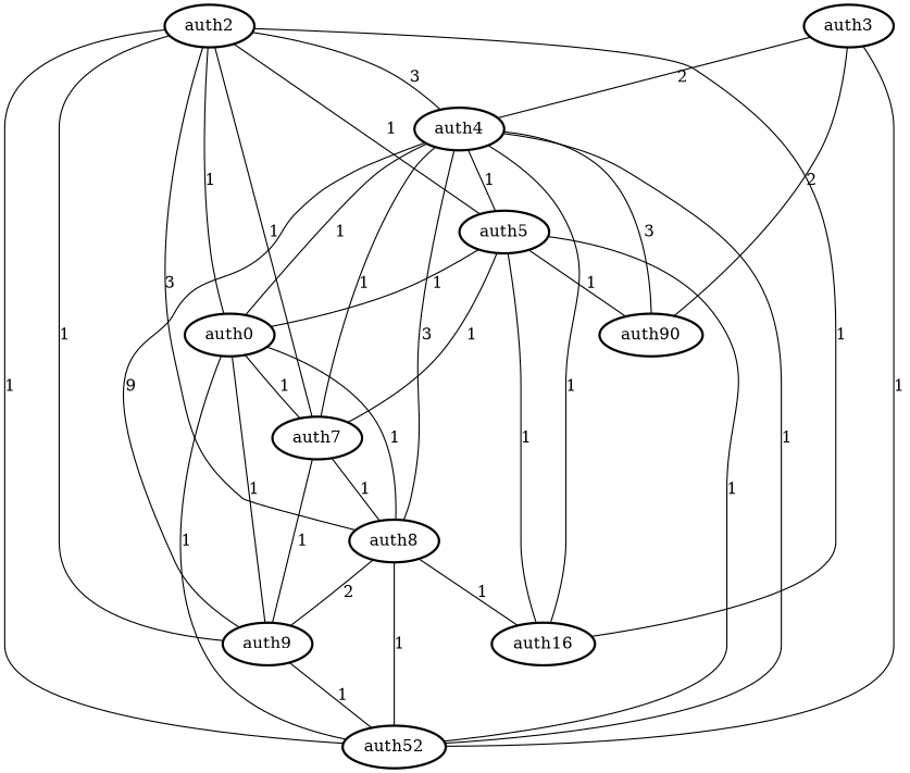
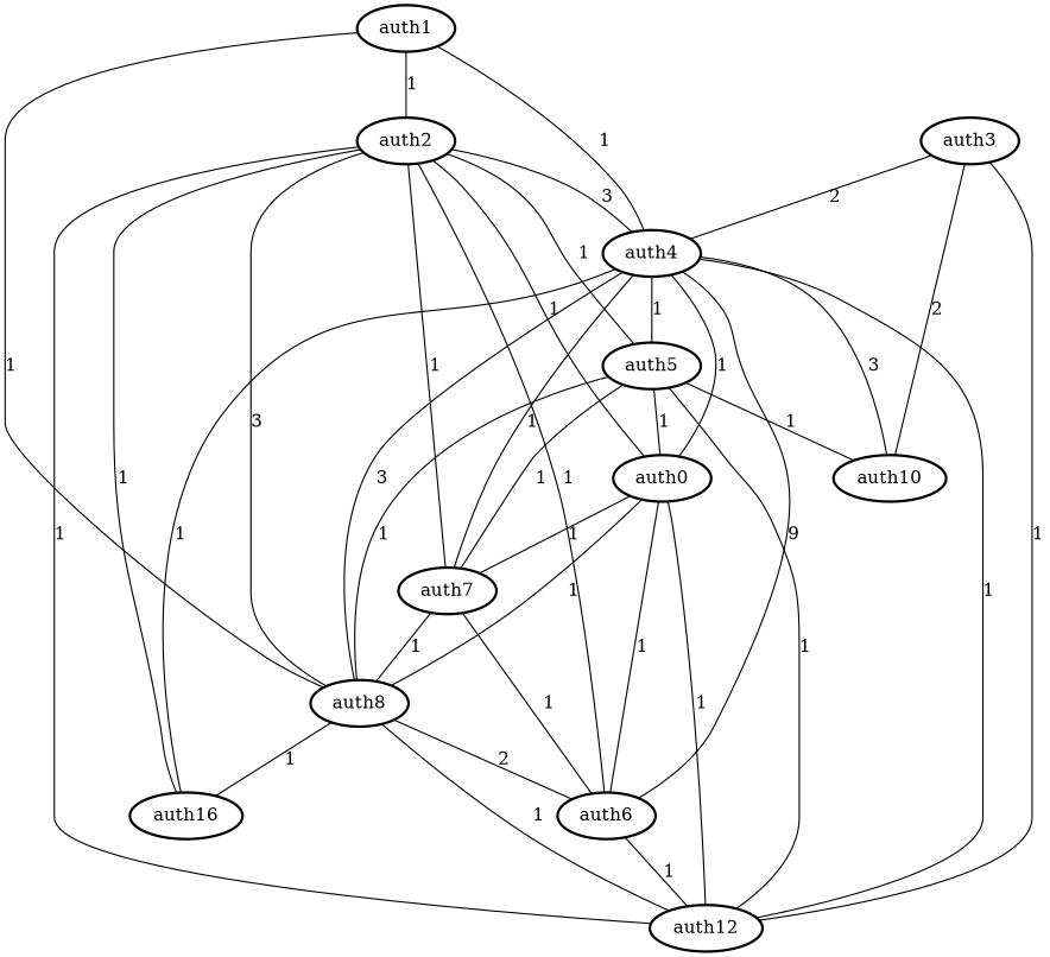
  digraph {
    node [penwidth=2]
    edge [dir=none]
+   auth1
    auth2
    auth4
    auth8
    auth5
    n6 [label=auth0]
    auth7
-   auth9
+   auth9 [label=auth6]
    n9 [label=auth16]
-   auth12 [label=auth52]
+   auth12
    auth3
-   auth10 [label=auth90]
+   auth10
    subgraph sub_1 {
+     auth1
      auth2
      auth4
      auth8
      auth5
      n6
      auth7
      auth9
      n9
      auth12
      auth3
      auth10
    }
+   auth1 -> auth2 [label=1]
+   auth1 -> auth4 [label=1]
+   auth1 -> auth8 [label=1]
    auth2 -> auth4 [label=3]
    auth2 -> auth8 [label=3]
    auth2 -> auth5 [label=1]
    auth2 -> n6 [label=1]
    auth2 -> auth7 [label=1]
    auth2 -> auth9 [label=1]
    auth2 -> n9 [label=1]
    auth2 -> auth12 [label=1]
    auth4 -> auth8 [label=3]
    auth4 -> auth5 [label=1]
    auth4 -> n6 [label=1]
    auth4 -> auth7 [label=1]
    auth4 -> auth9 [label=9]
    auth4 -> n9 [label=1]
    auth4 -> auth12 [label=1]
    auth4 -> auth10 [label=3]
    auth8 -> auth9 [label=2]
    auth8 -> n9 [label=1]
    auth8 -> auth12 [label=1]
-   auth5 -> n9 [label=1]
+   auth5 -> auth8 [label=1]
    auth5 -> n6 [label=1]
    auth5 -> auth7 [label=1]
    auth5 -> auth12 [label=1]
    auth5 -> auth10 [label=1]
    n6 -> auth8 [label=1]
    n6 -> auth7 [label=1]
    n6 -> auth9 [label=1]
    n6 -> auth12 [label=1]
    auth7 -> auth8 [label=1]
    auth7 -> auth9 [label=1]
    auth9 -> auth12 [label=1]
    auth3 -> auth4 [label=2]
    auth3 -> auth12 [label=1]
    auth3 -> auth10 [label=2]
  }
